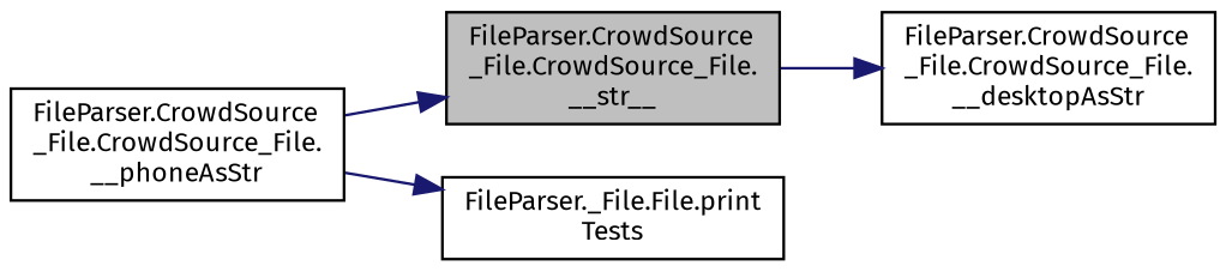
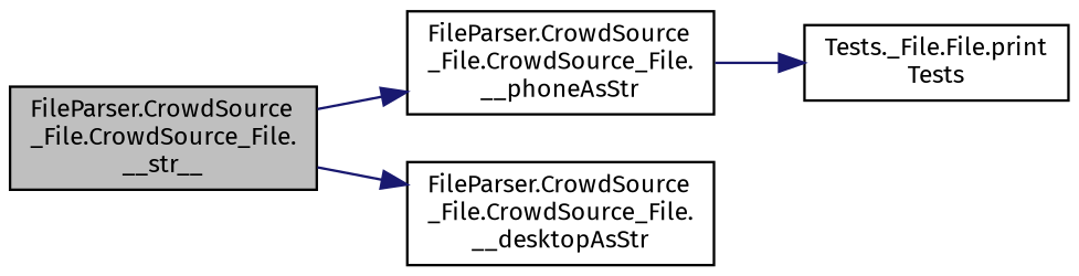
  digraph {
    fontname="Fira Sans"
    rankdir=LR
    node [color=black fillcolor=white fontname="Fira Sans" fontsize=10 shape=record style=filled]
    edge [color=midnightblue fontname="Fira Sans" fontsize=10 labelfontname=Helvetica labelfontsize=10 style=solid]
    n1 [fillcolor=grey75 fontcolor=black height=0.2 label="FileParser.CrowdSource\l_File.CrowdSource_File.\l__str__" width=0.4]
    n2 [height=0.2 label="FileParser.CrowdSource\l_File.CrowdSource_File.\l__phoneAsStr" width=0.4]
    n3 [height=0.2 label="FileParser.CrowdSource\l_File.CrowdSource_File.\l__desktopAsStr" width=0.4]
-   n4 [height=0.2 label="FileParser._File.File.print\lTests" width=0.4]
-   n2 -> n1
+   n4 [height=0.2 label="Tests._File.File.print\lTests" width=0.4]
+   n1 -> n2
    n1 -> n3
    n2 -> n4
  }
